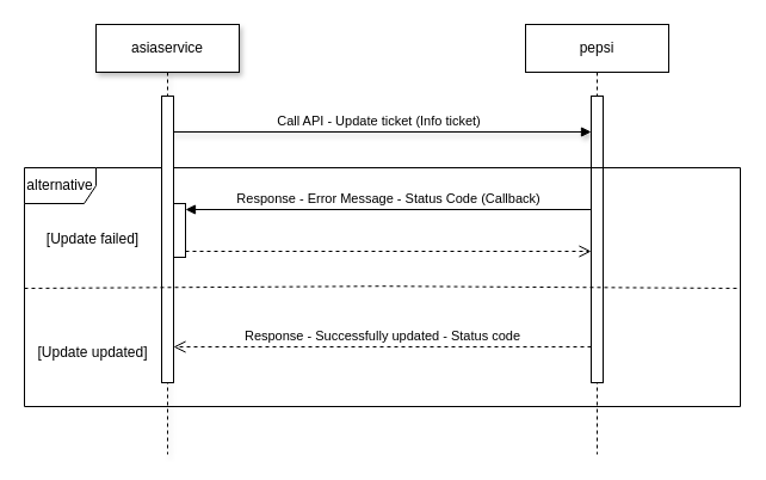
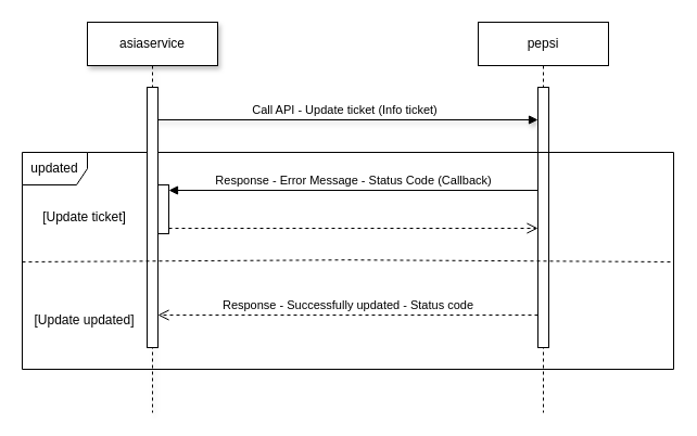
  <mxCell id="0" />
  <mxCell id="1" parent="0" />
  <mxCell id="2" value="Call API - Update ticket (Info ticket)" style="html=1;verticalAlign=bottom;endArrow=block;curved=0;rounded=0;shadow=1;" edge="1" parent="1" target="4"><mxGeometry x="-0.002" width="80" relative="1" as="geometry"><mxPoint x="140" y="110" as="sourcePoint" /><mxPoint x="485" y="110" as="targetPoint" /><mxPoint as="offset" /></mxGeometry></mxCell>
  <mxCell id="3" value="pepsi" style="shape=umlLifeline;perimeter=lifelinePerimeter;whiteSpace=wrap;html=1;container=0;dropTarget=0;collapsible=0;recursiveResize=0;outlineConnect=0;portConstraint=eastwest;newEdgeStyle={&quot;edgeStyle&quot;:&quot;elbowEdgeStyle&quot;,&quot;elbow&quot;:&quot;vertical&quot;,&quot;curved&quot;:0,&quot;rounded&quot;:0};" vertex="1" parent="1"><mxGeometry x="440" y="20" width="120" height="360" as="geometry" /></mxCell>
  <mxCell id="4" value="" style="html=1;points=[[0,0,0,0,5],[0,1,0,0,-5],[1,0,0,0,5],[1,1,0,0,-5]];perimeter=orthogonalPerimeter;outlineConnect=0;targetShapes=umlLifeline;portConstraint=eastwest;newEdgeStyle={&quot;curved&quot;:0,&quot;rounded&quot;:0};" vertex="1" parent="3"><mxGeometry x="55" y="60" width="10" height="240" as="geometry" /></mxCell>
- <mxCell id="5" value="alternative" style="shape=umlFrame;whiteSpace=wrap;html=1;pointerEvents=0;" vertex="1" parent="1"><mxGeometry x="20" y="140" width="600" height="200" as="geometry" /></mxCell>
+ <mxCell id="5" value="updated" style="shape=umlFrame;whiteSpace=wrap;html=1;pointerEvents=0;" vertex="1" parent="1"><mxGeometry x="20" y="140" width="600" height="200" as="geometry" /></mxCell>
  <mxCell id="6" value="asiaservice" style="shape=umlLifeline;perimeter=lifelinePerimeter;whiteSpace=wrap;html=1;container=0;dropTarget=0;collapsible=0;recursiveResize=0;outlineConnect=0;portConstraint=eastwest;newEdgeStyle={&quot;edgeStyle&quot;:&quot;elbowEdgeStyle&quot;,&quot;elbow&quot;:&quot;vertical&quot;,&quot;curved&quot;:0,&quot;rounded&quot;:0};shadow=1;" vertex="1" parent="1"><mxGeometry x="80" y="20" width="120" height="360" as="geometry" /></mxCell>
  <mxCell id="7" value="" style="html=1;points=[[0,0,0,0,5],[0,1,0,0,-5],[1,0,0,0,5],[1,1,0,0,-5]];perimeter=orthogonalPerimeter;outlineConnect=0;targetShapes=umlLifeline;portConstraint=eastwest;newEdgeStyle={&quot;curved&quot;:0,&quot;rounded&quot;:0};" vertex="1" parent="6"><mxGeometry x="55" y="60" width="10" height="240" as="geometry" /></mxCell>
  <mxCell id="8" value="" style="html=1;points=[[0,0,0,0,5],[0,1,0,0,-5],[1,0,0,0,5],[1,1,0,0,-5]];perimeter=orthogonalPerimeter;outlineConnect=0;targetShapes=umlLifeline;portConstraint=eastwest;newEdgeStyle={&quot;curved&quot;:0,&quot;rounded&quot;:0};" vertex="1" parent="6"><mxGeometry x="65" y="150" width="10" height="45" as="geometry" /></mxCell>
  <mxCell id="9" value="" style="endArrow=none;dashed=1;html=1;rounded=0;" edge="1" parent="1"><mxGeometry width="50" height="50" relative="1" as="geometry"><mxPoint x="20" y="241" as="sourcePoint" /><mxPoint x="620" y="241" as="targetPoint" /><Array as="points"><mxPoint x="320" y="239.2" /></Array></mxGeometry></mxCell>
  <mxCell id="10" value="&lt;font style=&quot;font-size: 11px;&quot;&gt;Response - Successfully updated - Status code&lt;/font&gt;" style="html=1;verticalAlign=bottom;endArrow=open;dashed=1;endSize=8;curved=0;rounded=0;" edge="1" parent="1"><mxGeometry relative="1" as="geometry"><mxPoint x="495" y="290" as="sourcePoint" /><mxPoint x="145" y="290" as="targetPoint" /><mxPoint as="offset" /></mxGeometry></mxCell>
  <mxCell id="11" value="Response - Error Message - Status Code (Callback)" style="html=1;verticalAlign=bottom;endArrow=block;curved=0;rounded=0;entryX=1;entryY=0;entryDx=0;entryDy=5;" edge="1" parent="1" source="4" target="8"><mxGeometry relative="1" as="geometry"><mxPoint x="225" y="145" as="sourcePoint" /></mxGeometry></mxCell>
  <mxCell id="12" value="" style="html=1;verticalAlign=bottom;endArrow=open;dashed=1;endSize=8;curved=0;rounded=0;exitX=1;exitY=1;exitDx=0;exitDy=-5;" edge="1" parent="1" source="8" target="4"><mxGeometry relative="1" as="geometry"><mxPoint x="225" y="215" as="targetPoint" /></mxGeometry></mxCell>
- <mxCell id="13" value="[Update failed]" style="text;strokeColor=none;align=center;fillColor=none;html=1;verticalAlign=middle;whiteSpace=wrap;rounded=0;" vertex="1" parent="1"><mxGeometry x="35" y="185" width="85" height="30" as="geometry" /></mxCell>
+ <mxCell id="13" value="[Update ticket]" style="text;strokeColor=none;align=center;fillColor=none;html=1;verticalAlign=middle;whiteSpace=wrap;rounded=0;" vertex="1" parent="1"><mxGeometry x="35" y="185" width="85" height="30" as="geometry" /></mxCell>
  <mxCell id="14" value="[Update updated]" style="text;strokeColor=none;align=center;fillColor=none;html=1;verticalAlign=middle;whiteSpace=wrap;rounded=0;" vertex="1" parent="1"><mxGeometry x="30" y="280" width="95" height="30" as="geometry" /></mxCell>
